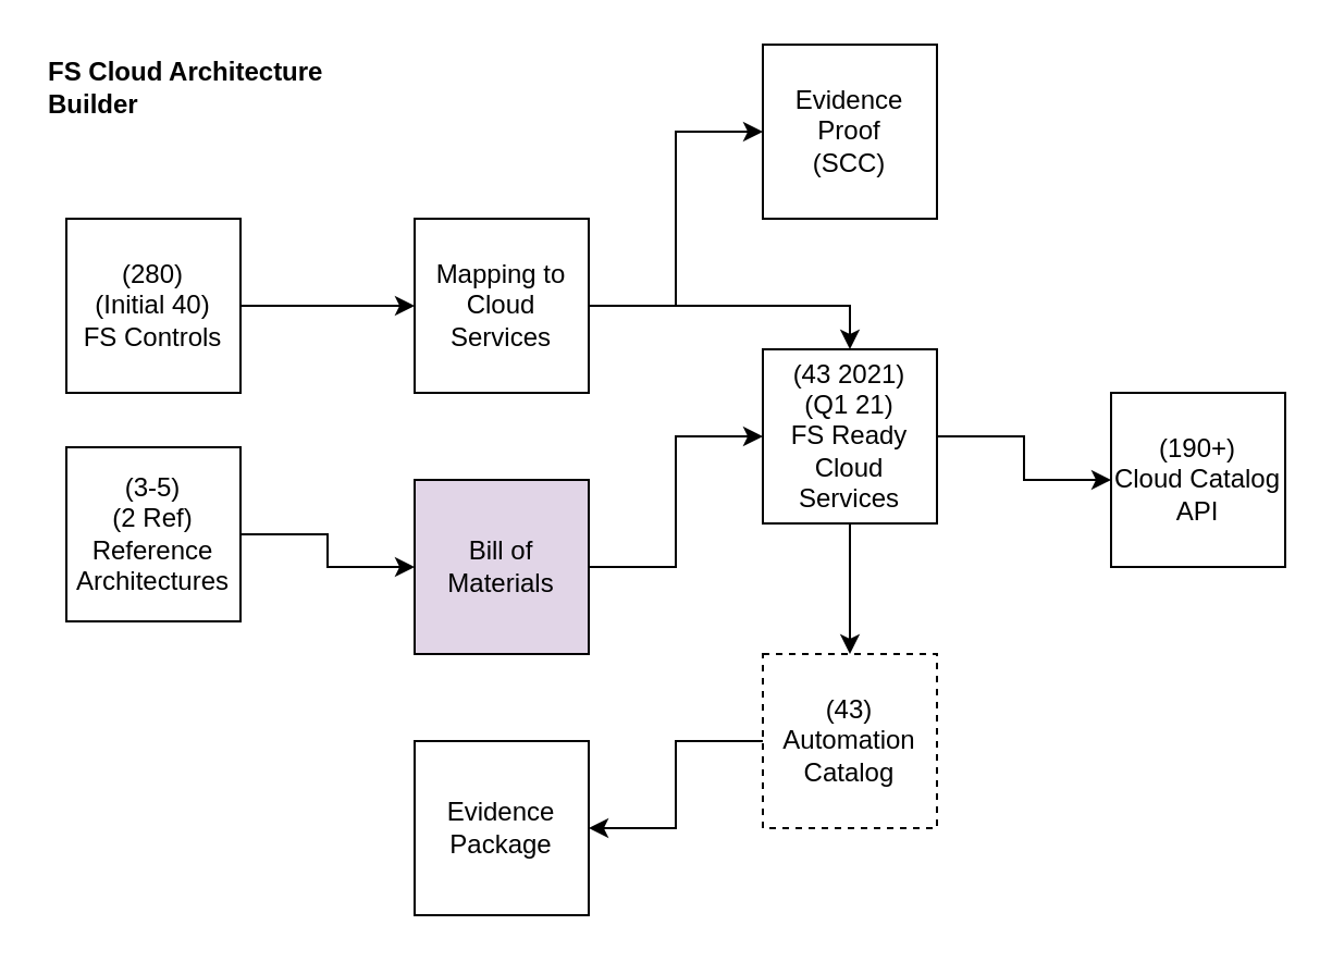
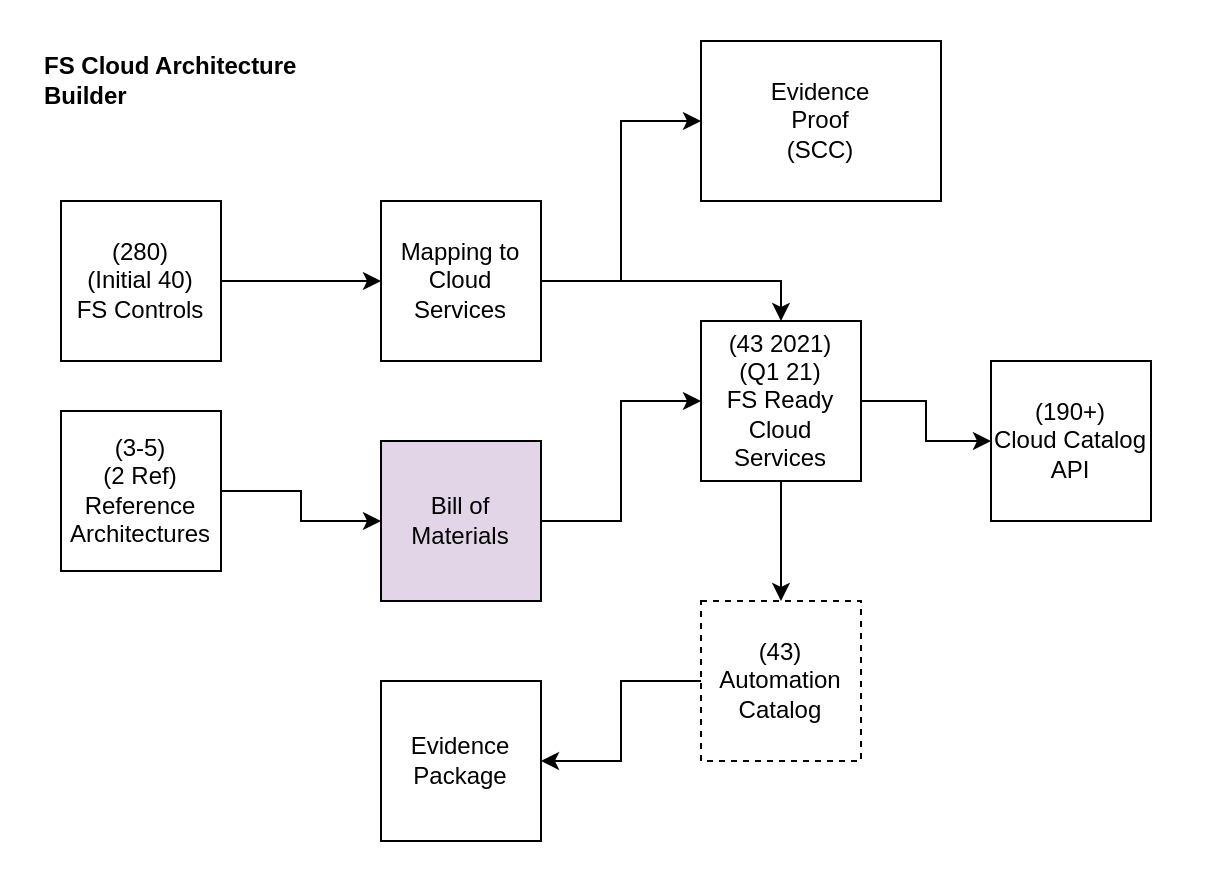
  <mxCell id="0" />
  <mxCell id="1" parent="0" />
  <mxCell id="2" style="edgeStyle=orthogonalEdgeStyle;rounded=0;orthogonalLoop=1;jettySize=auto;html=1;entryX=0;entryY=0.5;entryDx=0;entryDy=0;" parent="1" source="4" target="14" edge="1"><mxGeometry relative="1" as="geometry" /></mxCell>
  <mxCell id="3" style="edgeStyle=orthogonalEdgeStyle;rounded=0;orthogonalLoop=1;jettySize=auto;html=1;entryX=0.5;entryY=0;entryDx=0;entryDy=0;" parent="1" source="4" target="16" edge="1"><mxGeometry relative="1" as="geometry" /></mxCell>
  <mxCell id="4" value="(43 2021)&lt;br&gt;(Q1 21)&lt;br&gt;FS Ready&lt;br&gt;Cloud Services" style="whiteSpace=wrap;html=1;aspect=fixed;" parent="1" vertex="1"><mxGeometry x="350" y="160" width="80" height="80" as="geometry" /></mxCell>
  <mxCell id="5" style="edgeStyle=orthogonalEdgeStyle;rounded=0;orthogonalLoop=1;jettySize=auto;html=1;" parent="1" source="6" target="9" edge="1"><mxGeometry relative="1" as="geometry" /></mxCell>
  <mxCell id="6" value="(280)&lt;br&gt;(Initial 40)&lt;br&gt;FS Controls" style="whiteSpace=wrap;html=1;aspect=fixed;" parent="1" vertex="1"><mxGeometry x="30" y="100" width="80" height="80" as="geometry" /></mxCell>
  <mxCell id="7" style="edgeStyle=orthogonalEdgeStyle;rounded=0;orthogonalLoop=1;jettySize=auto;html=1;entryX=0.5;entryY=0;entryDx=0;entryDy=0;" parent="1" source="9" target="4" edge="1"><mxGeometry relative="1" as="geometry" /></mxCell>
  <mxCell id="8" style="edgeStyle=orthogonalEdgeStyle;rounded=0;orthogonalLoop=1;jettySize=auto;html=1;" edge="1" parent="1" source="9" target="19"><mxGeometry relative="1" as="geometry" /></mxCell>
  <mxCell id="9" value="Mapping to Cloud Services" style="whiteSpace=wrap;html=1;aspect=fixed;" parent="1" vertex="1"><mxGeometry x="190" y="100" width="80" height="80" as="geometry" /></mxCell>
  <mxCell id="10" style="edgeStyle=orthogonalEdgeStyle;rounded=0;orthogonalLoop=1;jettySize=auto;html=1;entryX=0;entryY=0.5;entryDx=0;entryDy=0;" parent="1" source="11" target="13" edge="1"><mxGeometry relative="1" as="geometry" /></mxCell>
  <mxCell id="11" value="(3-5)&lt;br&gt;(2 Ref)&lt;br&gt;Reference&lt;br&gt;Architectures" style="whiteSpace=wrap;html=1;aspect=fixed;" parent="1" vertex="1"><mxGeometry x="30" y="205" width="80" height="80" as="geometry" /></mxCell>
  <mxCell id="12" style="edgeStyle=orthogonalEdgeStyle;rounded=0;orthogonalLoop=1;jettySize=auto;html=1;entryX=0;entryY=0.5;entryDx=0;entryDy=0;" parent="1" source="13" target="4" edge="1"><mxGeometry relative="1" as="geometry" /></mxCell>
  <mxCell id="13" value="Bill of Materials" style="whiteSpace=wrap;html=1;aspect=fixed;fillColor=#e1d5e7;" parent="1" vertex="1"><mxGeometry x="190" y="220" width="80" height="80" as="geometry" /></mxCell>
- <mxCell id="14" value="(190+)&lt;br&gt;Cloud Catalog API" style="whiteSpace=wrap;html=1;aspect=fixed;" parent="1" vertex="1"><mxGeometry x="510" y="180" width="80" height="80" as="geometry" /></mxCell>
+ <mxCell id="14" value="(190+)&lt;br&gt;Cloud Catalog API" style="whiteSpace=wrap;html=1;aspect=fixed;" parent="1" vertex="1"><mxGeometry x="495" y="180" width="80" height="80" as="geometry" /></mxCell>
  <mxCell id="15" style="edgeStyle=orthogonalEdgeStyle;rounded=0;orthogonalLoop=1;jettySize=auto;html=1;" parent="1" source="16" target="17" edge="1"><mxGeometry relative="1" as="geometry" /></mxCell>
  <mxCell id="16" value="(43)&lt;br&gt;Automation&lt;br&gt;Catalog" style="whiteSpace=wrap;html=1;aspect=fixed;dashed=1;" parent="1" vertex="1"><mxGeometry x="350" y="300" width="80" height="80" as="geometry" /></mxCell>
  <mxCell id="17" value="Evidence&lt;br&gt;Package" style="whiteSpace=wrap;html=1;aspect=fixed;" parent="1" vertex="1"><mxGeometry x="190" y="340" width="80" height="80" as="geometry" /></mxCell>
  <mxCell id="18" value="FS Cloud Architecture Builder" style="text;html=1;strokeColor=none;fillColor=none;align=left;verticalAlign=middle;whiteSpace=wrap;rounded=0;fontStyle=1" parent="1" vertex="1"><mxGeometry x="20" y="30" width="160" height="20" as="geometry" /></mxCell>
- <mxCell id="19" value="Evidence&lt;br&gt;Proof&lt;br&gt;(SCC)" style="whiteSpace=wrap;html=1;aspect=fixed;" vertex="1" parent="1"><mxGeometry x="350" y="20" width="80" height="80" as="geometry" /></mxCell>
+ <mxCell id="19" value="Evidence&lt;br&gt;Proof&lt;br&gt;(SCC)" style="whiteSpace=wrap;html=1;aspect=fixed;" vertex="1" parent="1"><mxGeometry x="350" y="20" width="120" height="80" as="geometry" /></mxCell>
